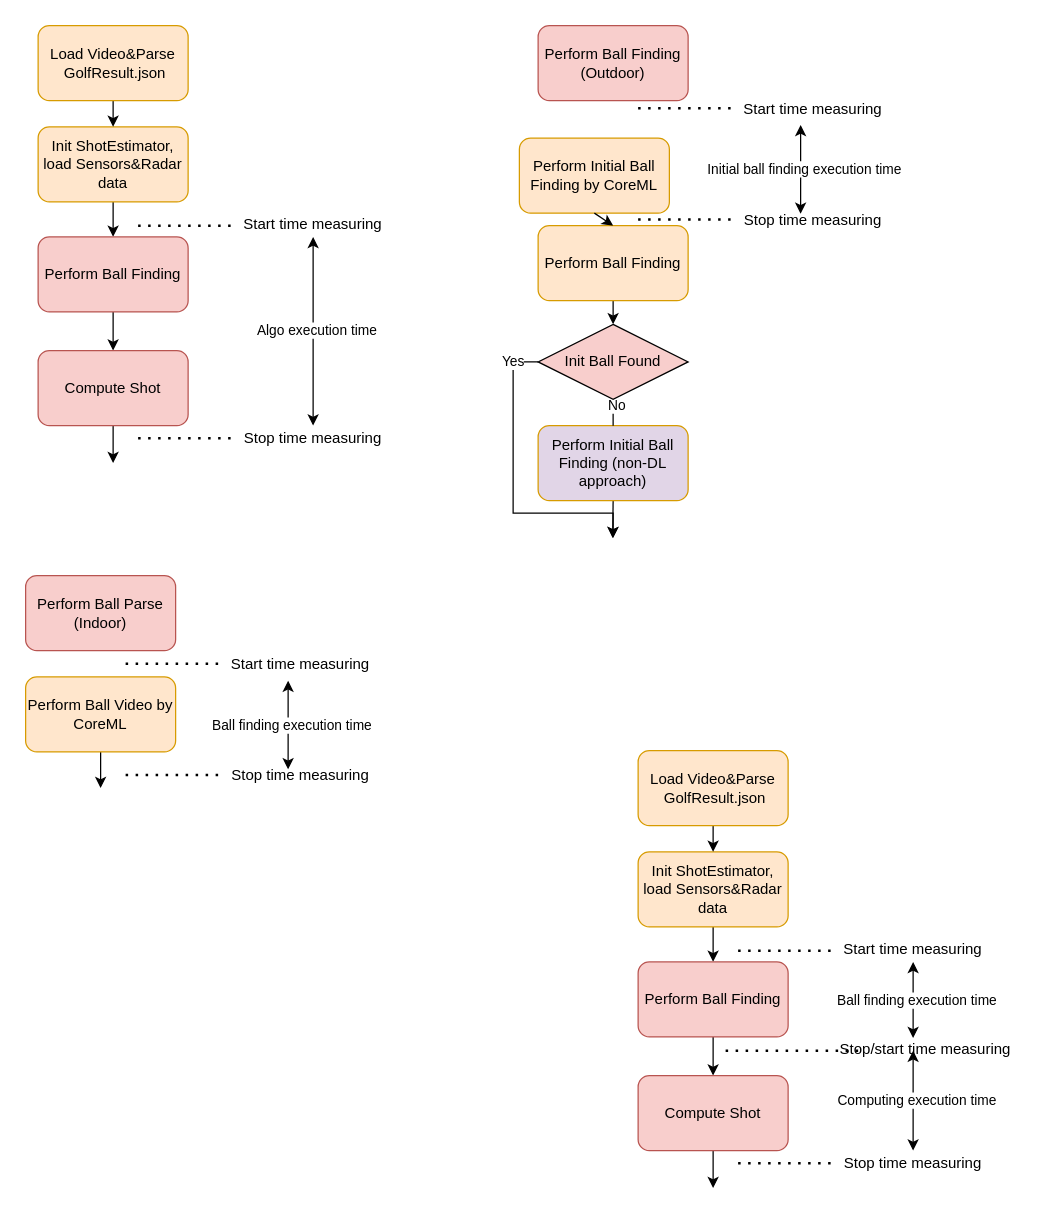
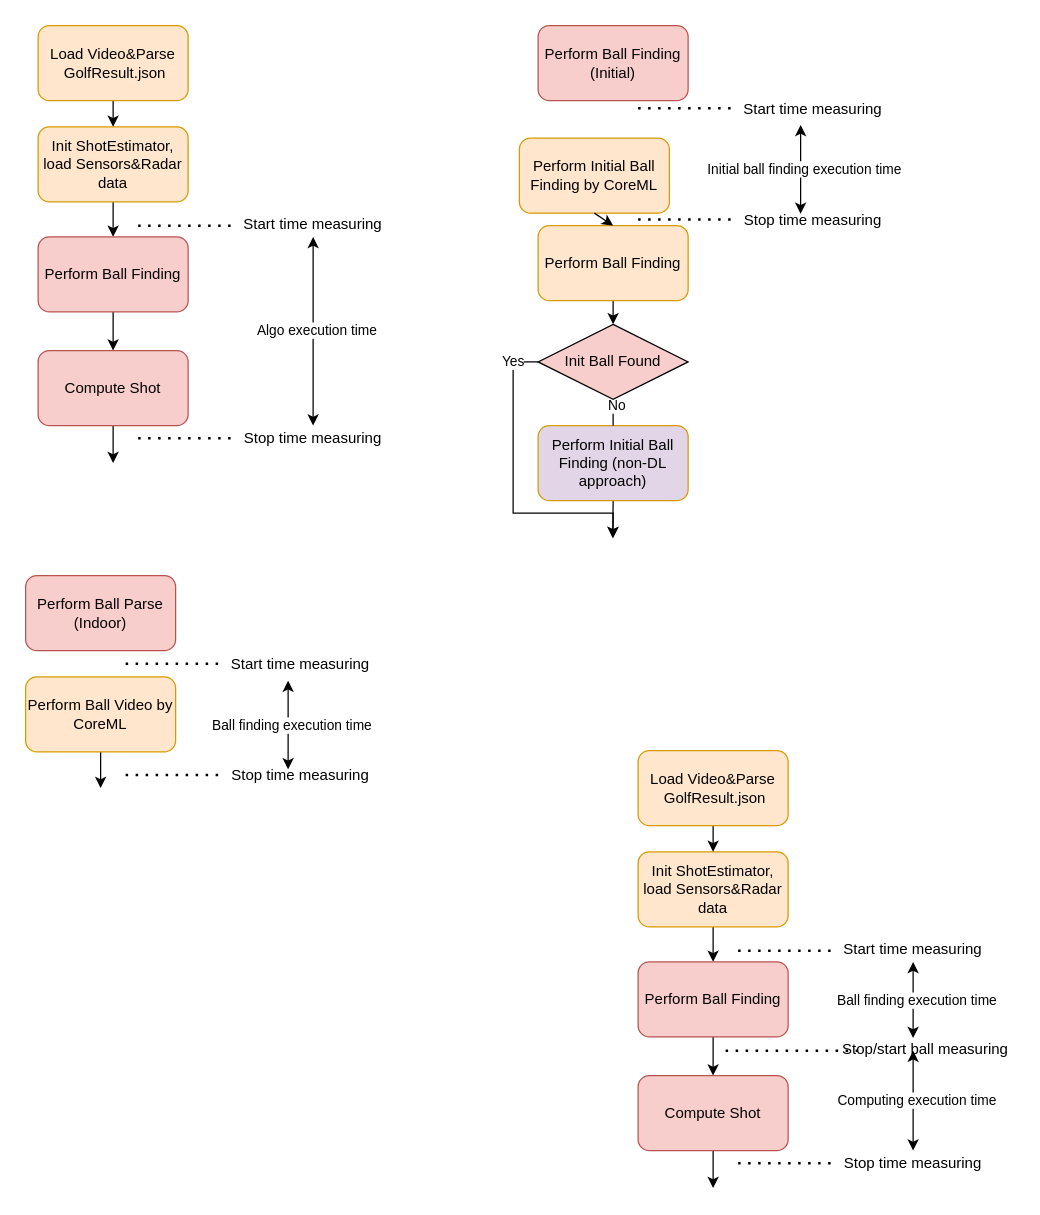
  <mxCell id="0" />
  <mxCell id="1" parent="0" />
  <mxCell id="2" style="edgeStyle=orthogonalEdgeStyle;rounded=0;orthogonalLoop=1;jettySize=auto;html=1;exitX=0.5;exitY=1;exitDx=0;exitDy=0;" parent="1" source="3" target="5" edge="1"><mxGeometry relative="1" as="geometry" /></mxCell>
  <mxCell id="3" value="Init ShotEstimator, load Sensors&amp;amp;Radar data" style="rounded=1;whiteSpace=wrap;html=1;fillColor=#ffe6cc;strokeColor=#d79b00;" parent="1" vertex="1"><mxGeometry x="30" y="101" width="120" height="60" as="geometry" /></mxCell>
  <mxCell id="4" style="edgeStyle=orthogonalEdgeStyle;rounded=0;orthogonalLoop=1;jettySize=auto;html=1;exitX=0.5;exitY=1;exitDx=0;exitDy=0;entryX=0.5;entryY=0;entryDx=0;entryDy=0;" parent="1" source="5" target="7" edge="1"><mxGeometry relative="1" as="geometry" /></mxCell>
  <mxCell id="5" value="Perform Ball Finding" style="rounded=1;whiteSpace=wrap;html=1;fillColor=#f8cecc;strokeColor=#b85450;" parent="1" vertex="1"><mxGeometry x="30" y="189" width="120" height="60" as="geometry" /></mxCell>
  <mxCell id="6" style="edgeStyle=orthogonalEdgeStyle;rounded=0;orthogonalLoop=1;jettySize=auto;html=1;exitX=0.5;exitY=1;exitDx=0;exitDy=0;" parent="1" source="7" edge="1"><mxGeometry relative="1" as="geometry"><mxPoint x="90" y="370" as="targetPoint" /></mxGeometry></mxCell>
  <mxCell id="7" value="Compute Shot" style="rounded=1;whiteSpace=wrap;html=1;fillColor=#f8cecc;strokeColor=#b85450;" parent="1" vertex="1"><mxGeometry x="30" y="280" width="120" height="60" as="geometry" /></mxCell>
  <mxCell id="8" style="edgeStyle=orthogonalEdgeStyle;rounded=0;orthogonalLoop=1;jettySize=auto;html=1;exitX=0.5;exitY=1;exitDx=0;exitDy=0;entryX=0.5;entryY=0;entryDx=0;entryDy=0;" parent="1" source="9" target="3" edge="1"><mxGeometry relative="1" as="geometry" /></mxCell>
  <mxCell id="9" value="Load Video&amp;amp;Parse &amp;nbsp;GolfResult.json" style="rounded=1;whiteSpace=wrap;html=1;fillColor=#ffe6cc;strokeColor=#d79b00;" parent="1" vertex="1"><mxGeometry x="30" y="20" width="120" height="60" as="geometry" /></mxCell>
  <mxCell id="10" value="" style="endArrow=none;dashed=1;html=1;dashPattern=1 3;strokeWidth=2;" parent="1" edge="1"><mxGeometry width="50" height="50" relative="1" as="geometry"><mxPoint x="110" y="180" as="sourcePoint" /><mxPoint x="190" y="180" as="targetPoint" /></mxGeometry></mxCell>
  <mxCell id="11" value="" style="endArrow=none;dashed=1;html=1;dashPattern=1 3;strokeWidth=2;" parent="1" edge="1"><mxGeometry width="50" height="50" relative="1" as="geometry"><mxPoint x="110" y="350" as="sourcePoint" /><mxPoint x="190" y="350" as="targetPoint" /></mxGeometry></mxCell>
  <mxCell id="12" value="Start time measuring" style="text;html=1;strokeColor=none;fillColor=none;align=center;verticalAlign=middle;whiteSpace=wrap;rounded=0;" parent="1" vertex="1"><mxGeometry x="190" y="169" width="120" height="20" as="geometry" /></mxCell>
  <mxCell id="13" value="Stop time measuring" style="text;html=1;strokeColor=none;fillColor=none;align=center;verticalAlign=middle;whiteSpace=wrap;rounded=0;" parent="1" vertex="1"><mxGeometry x="190" y="340" width="120" height="20" as="geometry" /></mxCell>
  <mxCell id="14" value="" style="endArrow=classic;startArrow=classic;html=1;entryX=0.5;entryY=1;entryDx=0;entryDy=0;exitX=0.5;exitY=0;exitDx=0;exitDy=0;" parent="1" source="13" target="12" edge="1"><mxGeometry width="50" height="50" relative="1" as="geometry"><mxPoint x="240" y="280" as="sourcePoint" /><mxPoint x="240" y="220" as="targetPoint" /></mxGeometry></mxCell>
  <mxCell id="15" value="Algo execution time" style="edgeLabel;html=1;align=center;verticalAlign=middle;resizable=0;points=[];" parent="14" vertex="1" connectable="0"><mxGeometry x="0.02" y="-2" relative="1" as="geometry"><mxPoint as="offset" /></mxGeometry></mxCell>
- <mxCell id="16" value="Perform Ball Finding (Outdoor)" style="rounded=1;whiteSpace=wrap;html=1;fillColor=#f8cecc;strokeColor=#b85450;" parent="1" vertex="1"><mxGeometry x="430" y="20" width="120" height="60" as="geometry" /></mxCell>
+ <mxCell id="16" value="Perform Ball Finding (Initial)" style="rounded=1;whiteSpace=wrap;html=1;fillColor=#f8cecc;strokeColor=#b85450;" parent="1" vertex="1"><mxGeometry x="430" y="20" width="120" height="60" as="geometry" /></mxCell>
  <mxCell id="17" value="Perform Initial Ball Finding by CoreML" style="rounded=1;whiteSpace=wrap;html=1;fillColor=#ffe6cc;strokeColor=#d79b00;" parent="1" vertex="1"><mxGeometry x="415" y="110" width="120" height="60" as="geometry" /></mxCell>
  <mxCell id="18" style="edgeStyle=orthogonalEdgeStyle;rounded=0;orthogonalLoop=1;jettySize=auto;html=1;exitX=0.5;exitY=1;exitDx=0;exitDy=0;entryX=0.5;entryY=0;entryDx=0;entryDy=0;" parent="1" source="19" target="29" edge="1"><mxGeometry relative="1" as="geometry" /></mxCell>
  <mxCell id="19" value="Perform Ball Finding" style="rounded=1;whiteSpace=wrap;html=1;fillColor=#ffe6cc;strokeColor=#d79b00;" parent="1" vertex="1"><mxGeometry x="430" y="180" width="120" height="60" as="geometry" /></mxCell>
  <mxCell id="20" style="edgeStyle=orthogonalEdgeStyle;rounded=0;orthogonalLoop=1;jettySize=auto;html=1;exitX=0.5;exitY=1;exitDx=0;exitDy=0;" parent="1" source="21" edge="1"><mxGeometry relative="1" as="geometry"><mxPoint x="489.667" y="430" as="targetPoint" /></mxGeometry></mxCell>
  <mxCell id="21" value="Perform Initial Ball Finding (non-DL approach)" style="rounded=1;whiteSpace=wrap;html=1;fillColor=#e1d5e7;strokeColor=#d79b00;" parent="1" vertex="1"><mxGeometry x="430" y="340" width="120" height="60" as="geometry" /></mxCell>
  <mxCell id="22" value="" style="endArrow=classic;html=1;exitX=0.5;exitY=1;exitDx=0;exitDy=0;entryX=0.5;entryY=0;entryDx=0;entryDy=0;" parent="1" source="17" target="19" edge="1"><mxGeometry width="50" height="50" relative="1" as="geometry"><mxPoint x="390" y="270" as="sourcePoint" /><mxPoint x="440" y="220" as="targetPoint" /></mxGeometry></mxCell>
  <mxCell id="23" value="Perform Ball Parse (Indoor)" style="rounded=1;whiteSpace=wrap;html=1;fillColor=#f8cecc;strokeColor=#b85450;" parent="1" vertex="1"><mxGeometry x="20" y="460" width="120" height="60" as="geometry" /></mxCell>
  <mxCell id="24" style="edgeStyle=orthogonalEdgeStyle;rounded=0;orthogonalLoop=1;jettySize=auto;html=1;exitX=0.5;exitY=1;exitDx=0;exitDy=0;" parent="1" source="25" edge="1"><mxGeometry relative="1" as="geometry"><mxPoint x="80" y="630" as="targetPoint" /></mxGeometry></mxCell>
  <mxCell id="25" value="Perform Ball Video by CoreML" style="rounded=1;whiteSpace=wrap;html=1;fillColor=#ffe6cc;strokeColor=#d79b00;" parent="1" vertex="1"><mxGeometry x="20" y="541" width="120" height="60" as="geometry" /></mxCell>
  <mxCell id="26" value="Yes" style="edgeStyle=orthogonalEdgeStyle;rounded=0;orthogonalLoop=1;jettySize=auto;html=1;exitX=0;exitY=0.5;exitDx=0;exitDy=0;" parent="1" source="29" edge="1"><mxGeometry x="-0.834" relative="1" as="geometry"><mxPoint x="490" y="430" as="targetPoint" /><Array as="points"><mxPoint x="410" y="289" /><mxPoint x="410" y="410" /><mxPoint x="490" y="410" /></Array><mxPoint as="offset" /></mxGeometry></mxCell>
  <mxCell id="27" style="edgeStyle=orthogonalEdgeStyle;rounded=0;orthogonalLoop=1;jettySize=auto;html=1;exitX=0.5;exitY=1;exitDx=0;exitDy=0;entryX=0.5;entryY=0;entryDx=0;entryDy=0;endArrow=none;" parent="1" source="29" target="21" edge="1"><mxGeometry relative="1" as="geometry" /></mxCell>
  <mxCell id="28" value="No" style="edgeLabel;html=1;align=center;verticalAlign=middle;resizable=0;points=[];" parent="27" vertex="1" connectable="0"><mxGeometry x="-0.619" y="2" relative="1" as="geometry"><mxPoint as="offset" /></mxGeometry></mxCell>
  <mxCell id="29" value="Init Ball Found" style="rhombus;whiteSpace=wrap;html=1;fillColor=#f8cecc;" parent="1" vertex="1"><mxGeometry x="430" y="259" width="120" height="60" as="geometry" /></mxCell>
  <mxCell id="30" value="Start time measuring" style="text;html=1;strokeColor=none;fillColor=none;align=center;verticalAlign=middle;whiteSpace=wrap;rounded=0;" vertex="1" parent="1"><mxGeometry x="180" y="521" width="120" height="20" as="geometry" /></mxCell>
  <mxCell id="31" value="Stop time measuring" style="text;html=1;strokeColor=none;fillColor=none;align=center;verticalAlign=middle;whiteSpace=wrap;rounded=0;" vertex="1" parent="1"><mxGeometry x="180" y="610" width="120" height="20" as="geometry" /></mxCell>
  <mxCell id="32" value="" style="endArrow=none;dashed=1;html=1;dashPattern=1 3;strokeWidth=2;" edge="1" parent="1"><mxGeometry width="50" height="50" relative="1" as="geometry"><mxPoint x="100" y="530.5" as="sourcePoint" /><mxPoint x="180" y="530.5" as="targetPoint" /></mxGeometry></mxCell>
  <mxCell id="33" value="" style="endArrow=none;dashed=1;html=1;dashPattern=1 3;strokeWidth=2;" edge="1" parent="1"><mxGeometry width="50" height="50" relative="1" as="geometry"><mxPoint x="100" y="619.5" as="sourcePoint" /><mxPoint x="180" y="619.5" as="targetPoint" /></mxGeometry></mxCell>
  <mxCell id="34" value="" style="endArrow=classic;startArrow=classic;html=1;exitX=0.5;exitY=0;exitDx=0;exitDy=0;" edge="1" parent="1"><mxGeometry width="50" height="50" relative="1" as="geometry"><mxPoint x="230" y="615" as="sourcePoint" /><mxPoint x="230" y="544" as="targetPoint" /></mxGeometry></mxCell>
  <mxCell id="35" value="Ball finding execution time" style="edgeLabel;html=1;align=center;verticalAlign=middle;resizable=0;points=[];" vertex="1" connectable="0" parent="34"><mxGeometry x="0.02" y="-2" relative="1" as="geometry"><mxPoint as="offset" /></mxGeometry></mxCell>
  <mxCell id="36" value="Start time measuring" style="text;html=1;strokeColor=none;fillColor=none;align=center;verticalAlign=middle;whiteSpace=wrap;rounded=0;" vertex="1" parent="1"><mxGeometry x="590" y="76.5" width="120" height="20" as="geometry" /></mxCell>
  <mxCell id="37" value="Stop time measuring" style="text;html=1;strokeColor=none;fillColor=none;align=center;verticalAlign=middle;whiteSpace=wrap;rounded=0;" vertex="1" parent="1"><mxGeometry x="590" y="165.5" width="120" height="20" as="geometry" /></mxCell>
  <mxCell id="38" value="" style="endArrow=none;dashed=1;html=1;dashPattern=1 3;strokeWidth=2;" edge="1" parent="1"><mxGeometry width="50" height="50" relative="1" as="geometry"><mxPoint x="510" y="86" as="sourcePoint" /><mxPoint x="590" y="86" as="targetPoint" /></mxGeometry></mxCell>
  <mxCell id="39" value="" style="endArrow=none;dashed=1;html=1;dashPattern=1 3;strokeWidth=2;" edge="1" parent="1"><mxGeometry width="50" height="50" relative="1" as="geometry"><mxPoint x="510" y="175" as="sourcePoint" /><mxPoint x="590" y="175" as="targetPoint" /></mxGeometry></mxCell>
  <mxCell id="40" value="" style="endArrow=classic;startArrow=classic;html=1;exitX=0.5;exitY=0;exitDx=0;exitDy=0;" edge="1" parent="1"><mxGeometry width="50" height="50" relative="1" as="geometry"><mxPoint x="640" y="170.5" as="sourcePoint" /><mxPoint x="640" y="99.5" as="targetPoint" /></mxGeometry></mxCell>
  <mxCell id="41" value="Initial ball finding execution time" style="edgeLabel;html=1;align=center;verticalAlign=middle;resizable=0;points=[];" vertex="1" connectable="0" parent="40"><mxGeometry x="0.02" y="-2" relative="1" as="geometry"><mxPoint as="offset" /></mxGeometry></mxCell>
  <mxCell id="42" style="edgeStyle=orthogonalEdgeStyle;rounded=0;orthogonalLoop=1;jettySize=auto;html=1;exitX=0.5;exitY=1;exitDx=0;exitDy=0;" edge="1" source="43" target="45" parent="1"><mxGeometry relative="1" as="geometry" /></mxCell>
  <mxCell id="43" value="Init ShotEstimator, load Sensors&amp;amp;Radar data" style="rounded=1;whiteSpace=wrap;html=1;fillColor=#ffe6cc;strokeColor=#d79b00;" vertex="1" parent="1"><mxGeometry x="510" y="681" width="120" height="60" as="geometry" /></mxCell>
  <mxCell id="44" style="edgeStyle=orthogonalEdgeStyle;rounded=0;orthogonalLoop=1;jettySize=auto;html=1;exitX=0.5;exitY=1;exitDx=0;exitDy=0;entryX=0.5;entryY=0;entryDx=0;entryDy=0;" edge="1" source="45" target="47" parent="1"><mxGeometry relative="1" as="geometry" /></mxCell>
  <mxCell id="45" value="Perform Ball Finding" style="rounded=1;whiteSpace=wrap;html=1;fillColor=#f8cecc;strokeColor=#b85450;" vertex="1" parent="1"><mxGeometry x="510" y="769" width="120" height="60" as="geometry" /></mxCell>
  <mxCell id="46" style="edgeStyle=orthogonalEdgeStyle;rounded=0;orthogonalLoop=1;jettySize=auto;html=1;exitX=0.5;exitY=1;exitDx=0;exitDy=0;" edge="1" source="47" parent="1"><mxGeometry relative="1" as="geometry"><mxPoint x="570" y="950" as="targetPoint" /></mxGeometry></mxCell>
  <mxCell id="47" value="Compute Shot" style="rounded=1;whiteSpace=wrap;html=1;fillColor=#f8cecc;strokeColor=#b85450;" vertex="1" parent="1"><mxGeometry x="510" y="860" width="120" height="60" as="geometry" /></mxCell>
  <mxCell id="48" style="edgeStyle=orthogonalEdgeStyle;rounded=0;orthogonalLoop=1;jettySize=auto;html=1;exitX=0.5;exitY=1;exitDx=0;exitDy=0;entryX=0.5;entryY=0;entryDx=0;entryDy=0;" edge="1" source="49" target="43" parent="1"><mxGeometry relative="1" as="geometry" /></mxCell>
  <mxCell id="49" value="Load Video&amp;amp;Parse &amp;nbsp;GolfResult.json" style="rounded=1;whiteSpace=wrap;html=1;fillColor=#ffe6cc;strokeColor=#d79b00;" vertex="1" parent="1"><mxGeometry x="510" y="600" width="120" height="60" as="geometry" /></mxCell>
  <mxCell id="50" value="" style="endArrow=none;dashed=1;html=1;dashPattern=1 3;strokeWidth=2;" edge="1" parent="1"><mxGeometry width="50" height="50" relative="1" as="geometry"><mxPoint x="590" y="760" as="sourcePoint" /><mxPoint x="670" y="760" as="targetPoint" /></mxGeometry></mxCell>
  <mxCell id="51" value="" style="endArrow=none;dashed=1;html=1;dashPattern=1 3;strokeWidth=2;" edge="1" parent="1"><mxGeometry width="50" height="50" relative="1" as="geometry"><mxPoint x="590" y="930" as="sourcePoint" /><mxPoint x="670" y="930" as="targetPoint" /></mxGeometry></mxCell>
  <mxCell id="52" value="Start time measuring" style="text;html=1;strokeColor=none;fillColor=none;align=center;verticalAlign=middle;whiteSpace=wrap;rounded=0;" vertex="1" parent="1"><mxGeometry x="670" y="749" width="120" height="20" as="geometry" /></mxCell>
  <mxCell id="53" value="Stop time measuring" style="text;html=1;strokeColor=none;fillColor=none;align=center;verticalAlign=middle;whiteSpace=wrap;rounded=0;" vertex="1" parent="1"><mxGeometry x="670" y="920" width="120" height="20" as="geometry" /></mxCell>
  <mxCell id="54" value="" style="endArrow=classic;startArrow=classic;html=1;entryX=0.5;entryY=1;entryDx=0;entryDy=0;" edge="1" target="52" parent="1"><mxGeometry width="50" height="50" relative="1" as="geometry"><mxPoint x="730" y="830" as="sourcePoint" /><mxPoint x="720" y="800" as="targetPoint" /></mxGeometry></mxCell>
  <mxCell id="55" value="Ball finding execution time" style="edgeLabel;html=1;align=center;verticalAlign=middle;resizable=0;points=[];" vertex="1" connectable="0" parent="54"><mxGeometry x="0.02" y="-2" relative="1" as="geometry"><mxPoint as="offset" /></mxGeometry></mxCell>
  <mxCell id="56" value="" style="endArrow=none;dashed=1;html=1;dashPattern=1 3;strokeWidth=2;" edge="1" parent="1"><mxGeometry width="50" height="50" relative="1" as="geometry"><mxPoint x="580" y="840" as="sourcePoint" /><mxPoint x="690" y="840" as="targetPoint" /></mxGeometry></mxCell>
  <mxCell id="57" value="" style="endArrow=classic;startArrow=classic;html=1;exitX=0.5;exitY=0;exitDx=0;exitDy=0;" edge="1" parent="1" source="53"><mxGeometry width="50" height="50" relative="1" as="geometry"><mxPoint x="729.5" y="911" as="sourcePoint" /><mxPoint x="730" y="840" as="targetPoint" /></mxGeometry></mxCell>
  <mxCell id="58" value="Computing execution time" style="edgeLabel;html=1;align=center;verticalAlign=middle;resizable=0;points=[];" vertex="1" connectable="0" parent="57"><mxGeometry x="0.02" y="-2" relative="1" as="geometry"><mxPoint as="offset" /></mxGeometry></mxCell>
- <mxCell id="59" value="Stop/start time measuring" style="text;html=1;strokeColor=none;fillColor=none;align=center;verticalAlign=middle;whiteSpace=wrap;rounded=0;" vertex="1" parent="1"><mxGeometry x="670" y="829" width="140" height="20" as="geometry" /></mxCell>
+ <mxCell id="59" value="Stop/start ball measuring" style="text;html=1;strokeColor=none;fillColor=none;align=center;verticalAlign=middle;whiteSpace=wrap;rounded=0;" vertex="1" parent="1"><mxGeometry x="670" y="829" width="140" height="20" as="geometry" /></mxCell>
